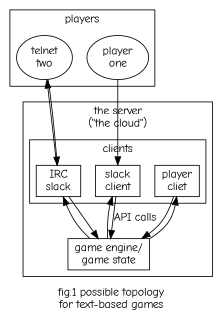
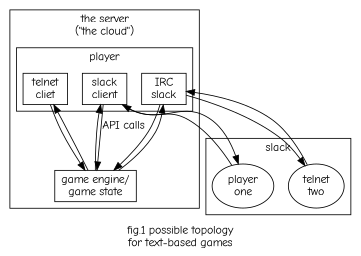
  digraph {
    fontname="Comic Neue"
    label="fig.1 possible topology\nfor text-based games"
    rankdir=TB
    node [fontname="Comic Neue" shape=rect]
    edge [fontname="Comic Neue"]
    n1 [label="slack\nclient"]
    n2 [label="IRC\nslack"]
-   n3 [label="player\ncliet"]
+   n3 [label="telnet\ncliet"]
    n4 [label="game engine/\ngame state"]
    n5 [label="player\none" shape=""]
    n6 [label="telnet\ntwo" shape=""]
    subgraph cluster_1 {
      label="the server\n(\"the cloud\")"
      n4
      subgraph cluster_2 {
-       label=clients
+       label=player
        n1
        n2
        n3
      }
    }
    subgraph cluster_3 {
-     label=players
+     label=slack
      n5
      n6
    }
    n1 -> n4 [label="API calls"]
+   n1 -> n5
    n2 -> n4
    n2 -> n6
    n3 -> n4
    n4 -> n1
    n4 -> n2
    n4 -> n3
    n5 -> n1
    n6 -> n2
  }
